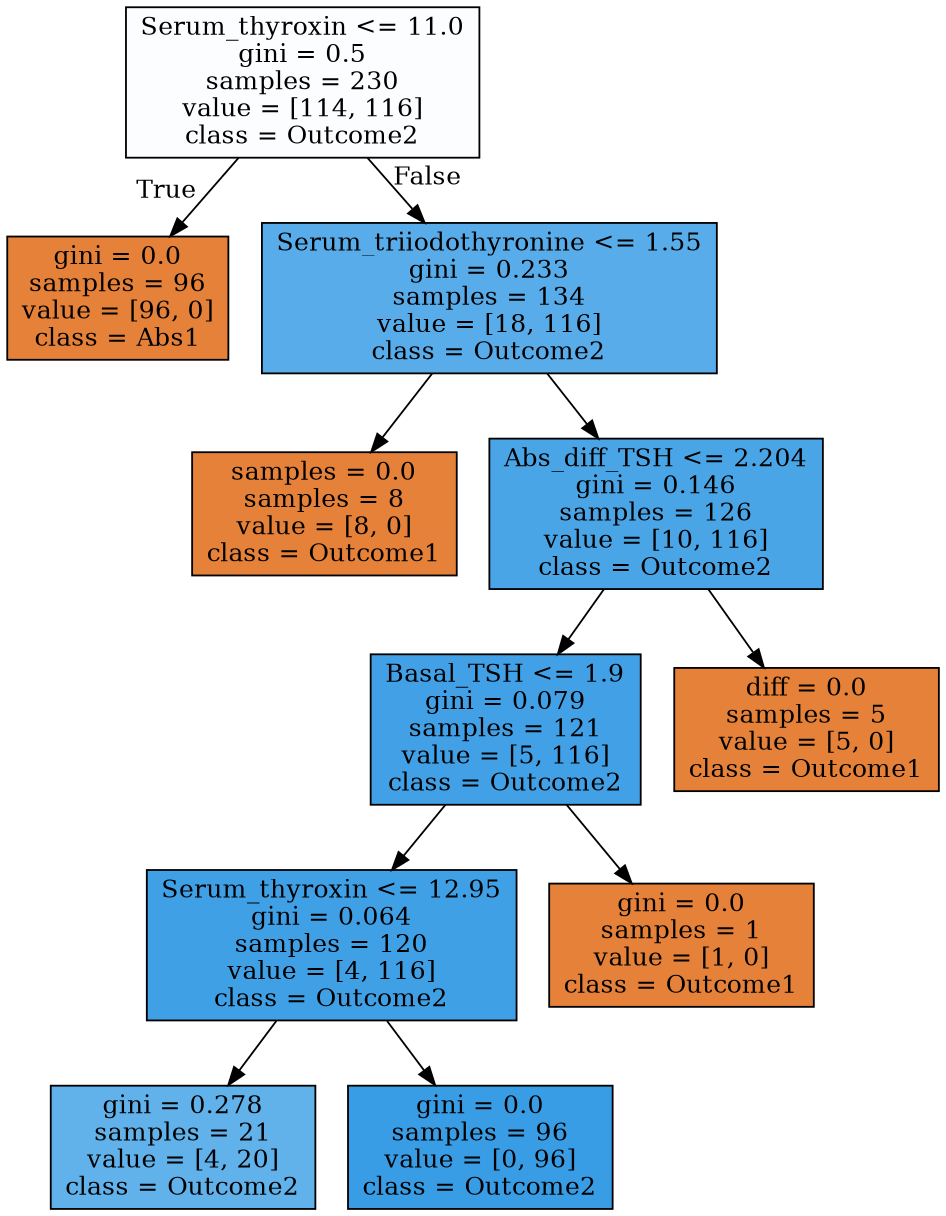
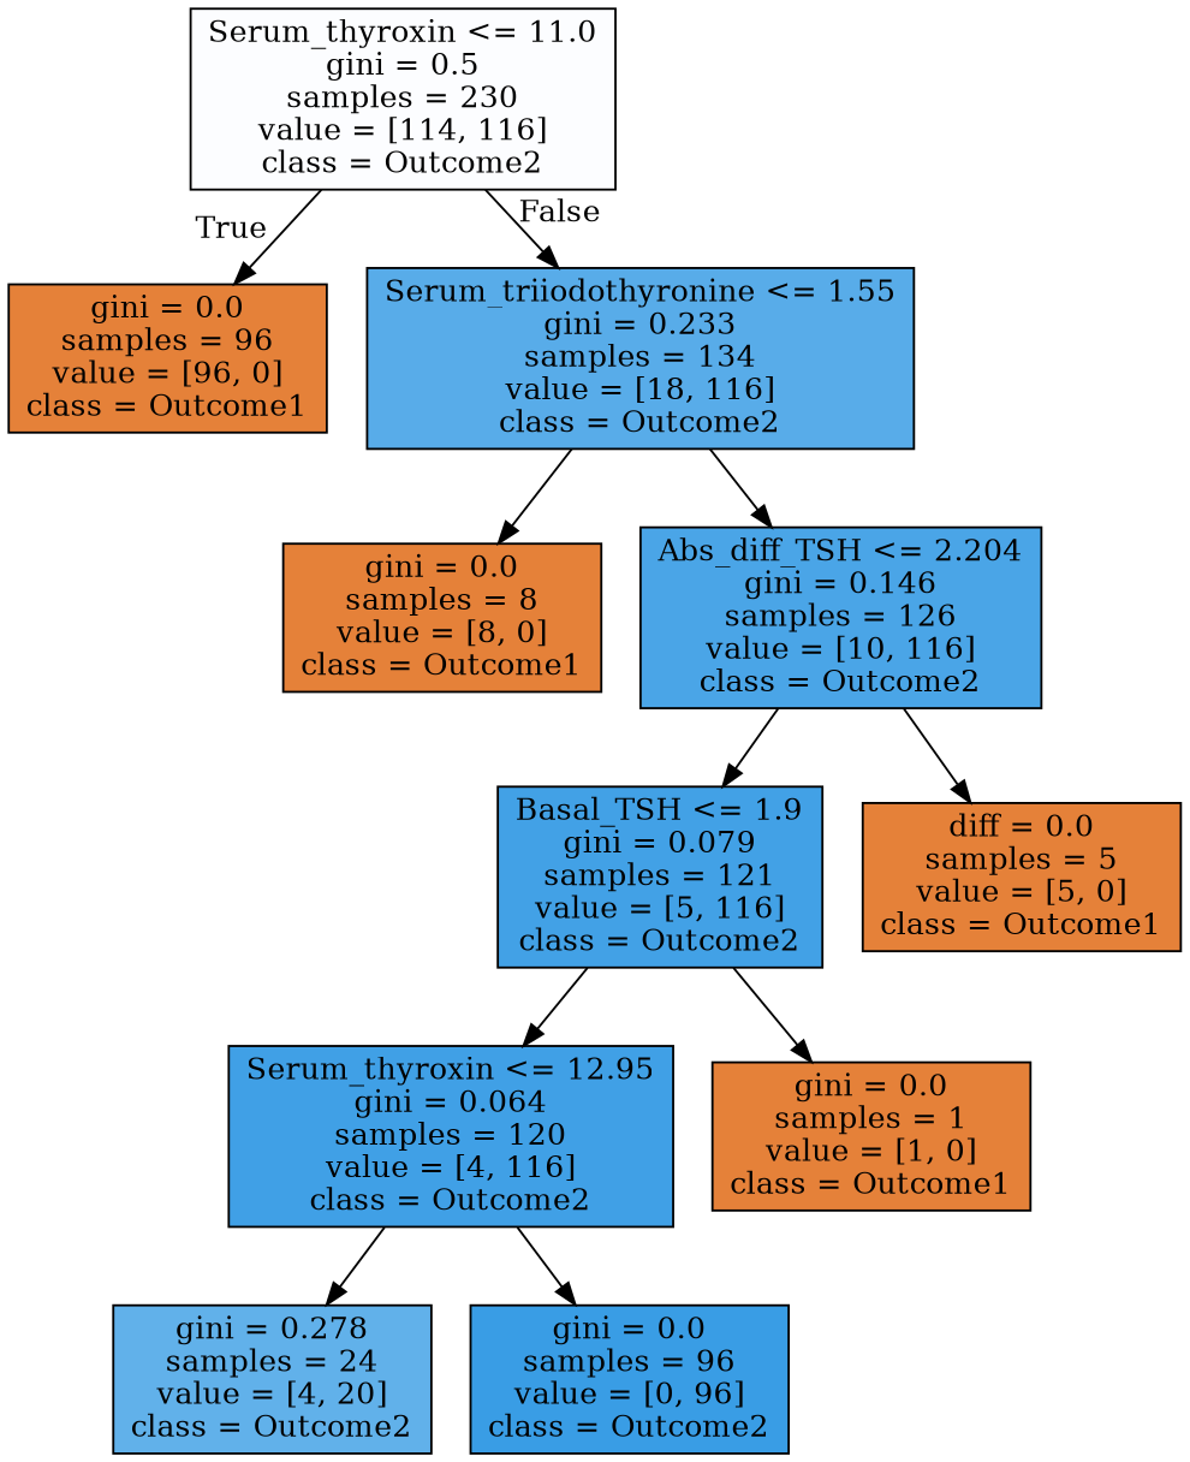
  digraph {
    node [color=black fillcolor="#e58139" shape=box style=filled]
    n1 [fillcolor="#fcfdff" label="Serum_thyroxin <= 11.0\ngini = 0.5\nsamples = 230\nvalue = [114, 116]\nclass = Outcome2"]
-   n2 [label="gini = 0.0\nsamples = 96\nvalue = [96, 0]\nclass = Abs1"]
+   n2 [label="gini = 0.0\nsamples = 96\nvalue = [96, 0]\nclass = Outcome1"]
    n3 [fillcolor="#58ace9" label="Serum_triiodothyronine <= 1.55\ngini = 0.233\nsamples = 134\nvalue = [18, 116]\nclass = Outcome2"]
-   n4 [label="samples = 0.0\nsamples = 8\nvalue = [8, 0]\nclass = Outcome1"]
+   n4 [label="gini = 0.0\nsamples = 8\nvalue = [8, 0]\nclass = Outcome1"]
    n5 [fillcolor="#4aa5e7" label="Abs_diff_TSH <= 2.204\ngini = 0.146\nsamples = 126\nvalue = [10, 116]\nclass = Outcome2"]
    n6 [fillcolor="#42a1e6" label="Basal_TSH <= 1.9\ngini = 0.079\nsamples = 121\nvalue = [5, 116]\nclass = Outcome2"]
    n7 [label="diff = 0.0\nsamples = 5\nvalue = [5, 0]\nclass = Outcome1"]
    n8 [fillcolor="#40a0e6" label="Serum_thyroxin <= 12.95\ngini = 0.064\nsamples = 120\nvalue = [4, 116]\nclass = Outcome2"]
    n9 [label="gini = 0.0\nsamples = 1\nvalue = [1, 0]\nclass = Outcome1"]
-   n10 [fillcolor="#61b1ea" label="gini = 0.278\nsamples = 21\nvalue = [4, 20]\nclass = Outcome2"]
+   n10 [fillcolor="#61b1ea" label="gini = 0.278\nsamples = 24\nvalue = [4, 20]\nclass = Outcome2"]
    n11 [fillcolor="#399de5" label="gini = 0.0\nsamples = 96\nvalue = [0, 96]\nclass = Outcome2"]
    n1 -> n2 [headlabel=True labelangle=45 labeldistance=2.5]
    n1 -> n3 [headlabel=False labelangle=-45 labeldistance=2.5]
    n3 -> n4
    n3 -> n5
    n5 -> n6
    n5 -> n7
    n6 -> n8
    n6 -> n9
    n8 -> n10
    n8 -> n11
  }
